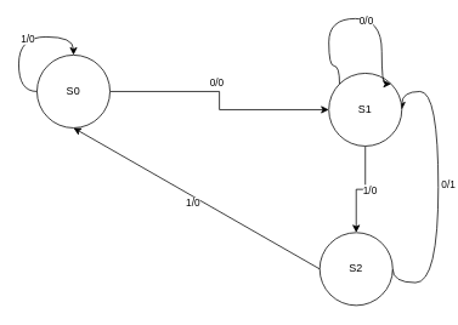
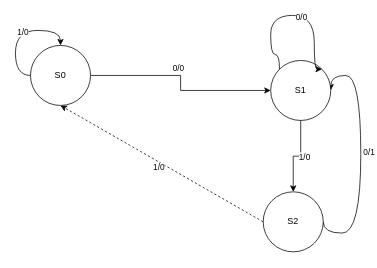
  <mxCell id="0" />
  <mxCell id="1" parent="0" />
  <mxCell id="2" style="edgeStyle=orthogonalEdgeStyle;rounded=0;orthogonalLoop=1;jettySize=auto;html=1;exitX=1;exitY=0.5;exitDx=0;exitDy=0;entryX=1;entryY=0.5;entryDx=0;entryDy=0;curved=1;" edge="1" parent="1" source="6" target="9"><mxGeometry relative="1" as="geometry"><Array as="points"><mxPoint x="480" y="310" /><mxPoint x="480" y="100" /></Array></mxGeometry></mxCell>
  <mxCell id="3" value="0/1" style="edgeLabel;html=1;align=center;verticalAlign=middle;resizable=0;points=[];" vertex="1" connectable="0" parent="2"><mxGeometry x="0.043" y="-2" relative="1" as="geometry"><mxPoint x="8" y="2" as="offset" /></mxGeometry></mxCell>
- <mxCell id="4" style="rounded=0;orthogonalLoop=1;jettySize=auto;html=1;exitX=0;exitY=0.5;exitDx=0;exitDy=0;entryX=0.5;entryY=1;entryDx=0;entryDy=0;" edge="1" parent="1" source="6" target="12"><mxGeometry relative="1" as="geometry" /></mxCell>
+ <mxCell id="4" style="rounded=0;orthogonalLoop=1;jettySize=auto;html=1;exitX=0;exitY=0.5;exitDx=0;exitDy=0;entryX=0.5;entryY=1;entryDx=0;entryDy=0;dashed=1;" edge="1" parent="1" source="6" target="12"><mxGeometry relative="1" as="geometry" /></mxCell>
  <mxCell id="5" value="1/0" style="edgeLabel;html=1;align=center;verticalAlign=middle;resizable=0;points=[];" vertex="1" connectable="0" parent="4"><mxGeometry x="-0.022" y="2" relative="1" as="geometry"><mxPoint x="-7" y="1" as="offset" /></mxGeometry></mxCell>
  <mxCell id="6" value="S2" style="ellipse;whiteSpace=wrap;html=1;aspect=fixed;" vertex="1" parent="1"><mxGeometry x="350" y="255" width="80" height="80" as="geometry" /></mxCell>
  <mxCell id="7" style="edgeStyle=orthogonalEdgeStyle;rounded=0;orthogonalLoop=1;jettySize=auto;html=1;exitX=0.5;exitY=1;exitDx=0;exitDy=0;entryX=0.5;entryY=0;entryDx=0;entryDy=0;" edge="1" parent="1" source="9" target="6"><mxGeometry relative="1" as="geometry" /></mxCell>
  <mxCell id="8" value="1/0" style="edgeLabel;html=1;align=center;verticalAlign=middle;resizable=0;points=[];" vertex="1" connectable="0" parent="7"><mxGeometry x="-0.009" y="1" relative="1" as="geometry"><mxPoint x="9" as="offset" /></mxGeometry></mxCell>
  <mxCell id="9" value="S1" style="ellipse;whiteSpace=wrap;html=1;aspect=fixed;" vertex="1" parent="1"><mxGeometry x="360" y="80" width="80" height="80" as="geometry" /></mxCell>
  <mxCell id="10" style="edgeStyle=orthogonalEdgeStyle;rounded=0;orthogonalLoop=1;jettySize=auto;html=1;exitX=1;exitY=0.5;exitDx=0;exitDy=0;entryX=0;entryY=0.5;entryDx=0;entryDy=0;" edge="1" parent="1" source="12" target="9"><mxGeometry relative="1" as="geometry" /></mxCell>
  <mxCell id="11" value="0/0" style="edgeLabel;html=1;align=center;verticalAlign=middle;resizable=0;points=[];" vertex="1" connectable="0" parent="10"><mxGeometry x="-0.104" y="4" relative="1" as="geometry"><mxPoint y="-6" as="offset" /></mxGeometry></mxCell>
  <mxCell id="12" value="S0" style="ellipse;whiteSpace=wrap;html=1;aspect=fixed;" vertex="1" parent="1"><mxGeometry x="40" y="60" width="80" height="80" as="geometry" /></mxCell>
  <mxCell id="13" style="edgeStyle=orthogonalEdgeStyle;rounded=0;orthogonalLoop=1;jettySize=auto;html=1;exitX=0;exitY=0.5;exitDx=0;exitDy=0;curved=1;" edge="1" parent="1" source="12"><mxGeometry relative="1" as="geometry"><mxPoint x="80" y="60" as="targetPoint" /><mxPoint x="40" y="20" as="sourcePoint" /><Array as="points"><mxPoint x="20" y="100" /><mxPoint x="20" y="40" /><mxPoint x="80" y="40" /></Array></mxGeometry></mxCell>
  <mxCell id="14" value="1/0" style="edgeLabel;html=1;align=center;verticalAlign=middle;resizable=0;points=[];" vertex="1" connectable="0" parent="13"><mxGeometry x="0.113" y="-1" relative="1" as="geometry"><mxPoint as="offset" /></mxGeometry></mxCell>
  <mxCell id="15" style="edgeStyle=orthogonalEdgeStyle;rounded=0;orthogonalLoop=1;jettySize=auto;html=1;exitX=0;exitY=0;exitDx=0;exitDy=0;curved=1;entryX=1;entryY=0;entryDx=0;entryDy=0;" edge="1" parent="1" source="9" target="9"><mxGeometry relative="1" as="geometry"><mxPoint x="450" y="10" as="targetPoint" /><mxPoint x="410" y="50" as="sourcePoint" /><Array as="points"><mxPoint x="360" y="72" /><mxPoint x="360" y="20" /><mxPoint x="418" y="20" /></Array></mxGeometry></mxCell>
  <mxCell id="16" value="0/0" style="edgeLabel;html=1;align=center;verticalAlign=middle;resizable=0;points=[];" vertex="1" connectable="0" parent="15"><mxGeometry x="0.113" y="-1" relative="1" as="geometry"><mxPoint as="offset" /></mxGeometry></mxCell>
